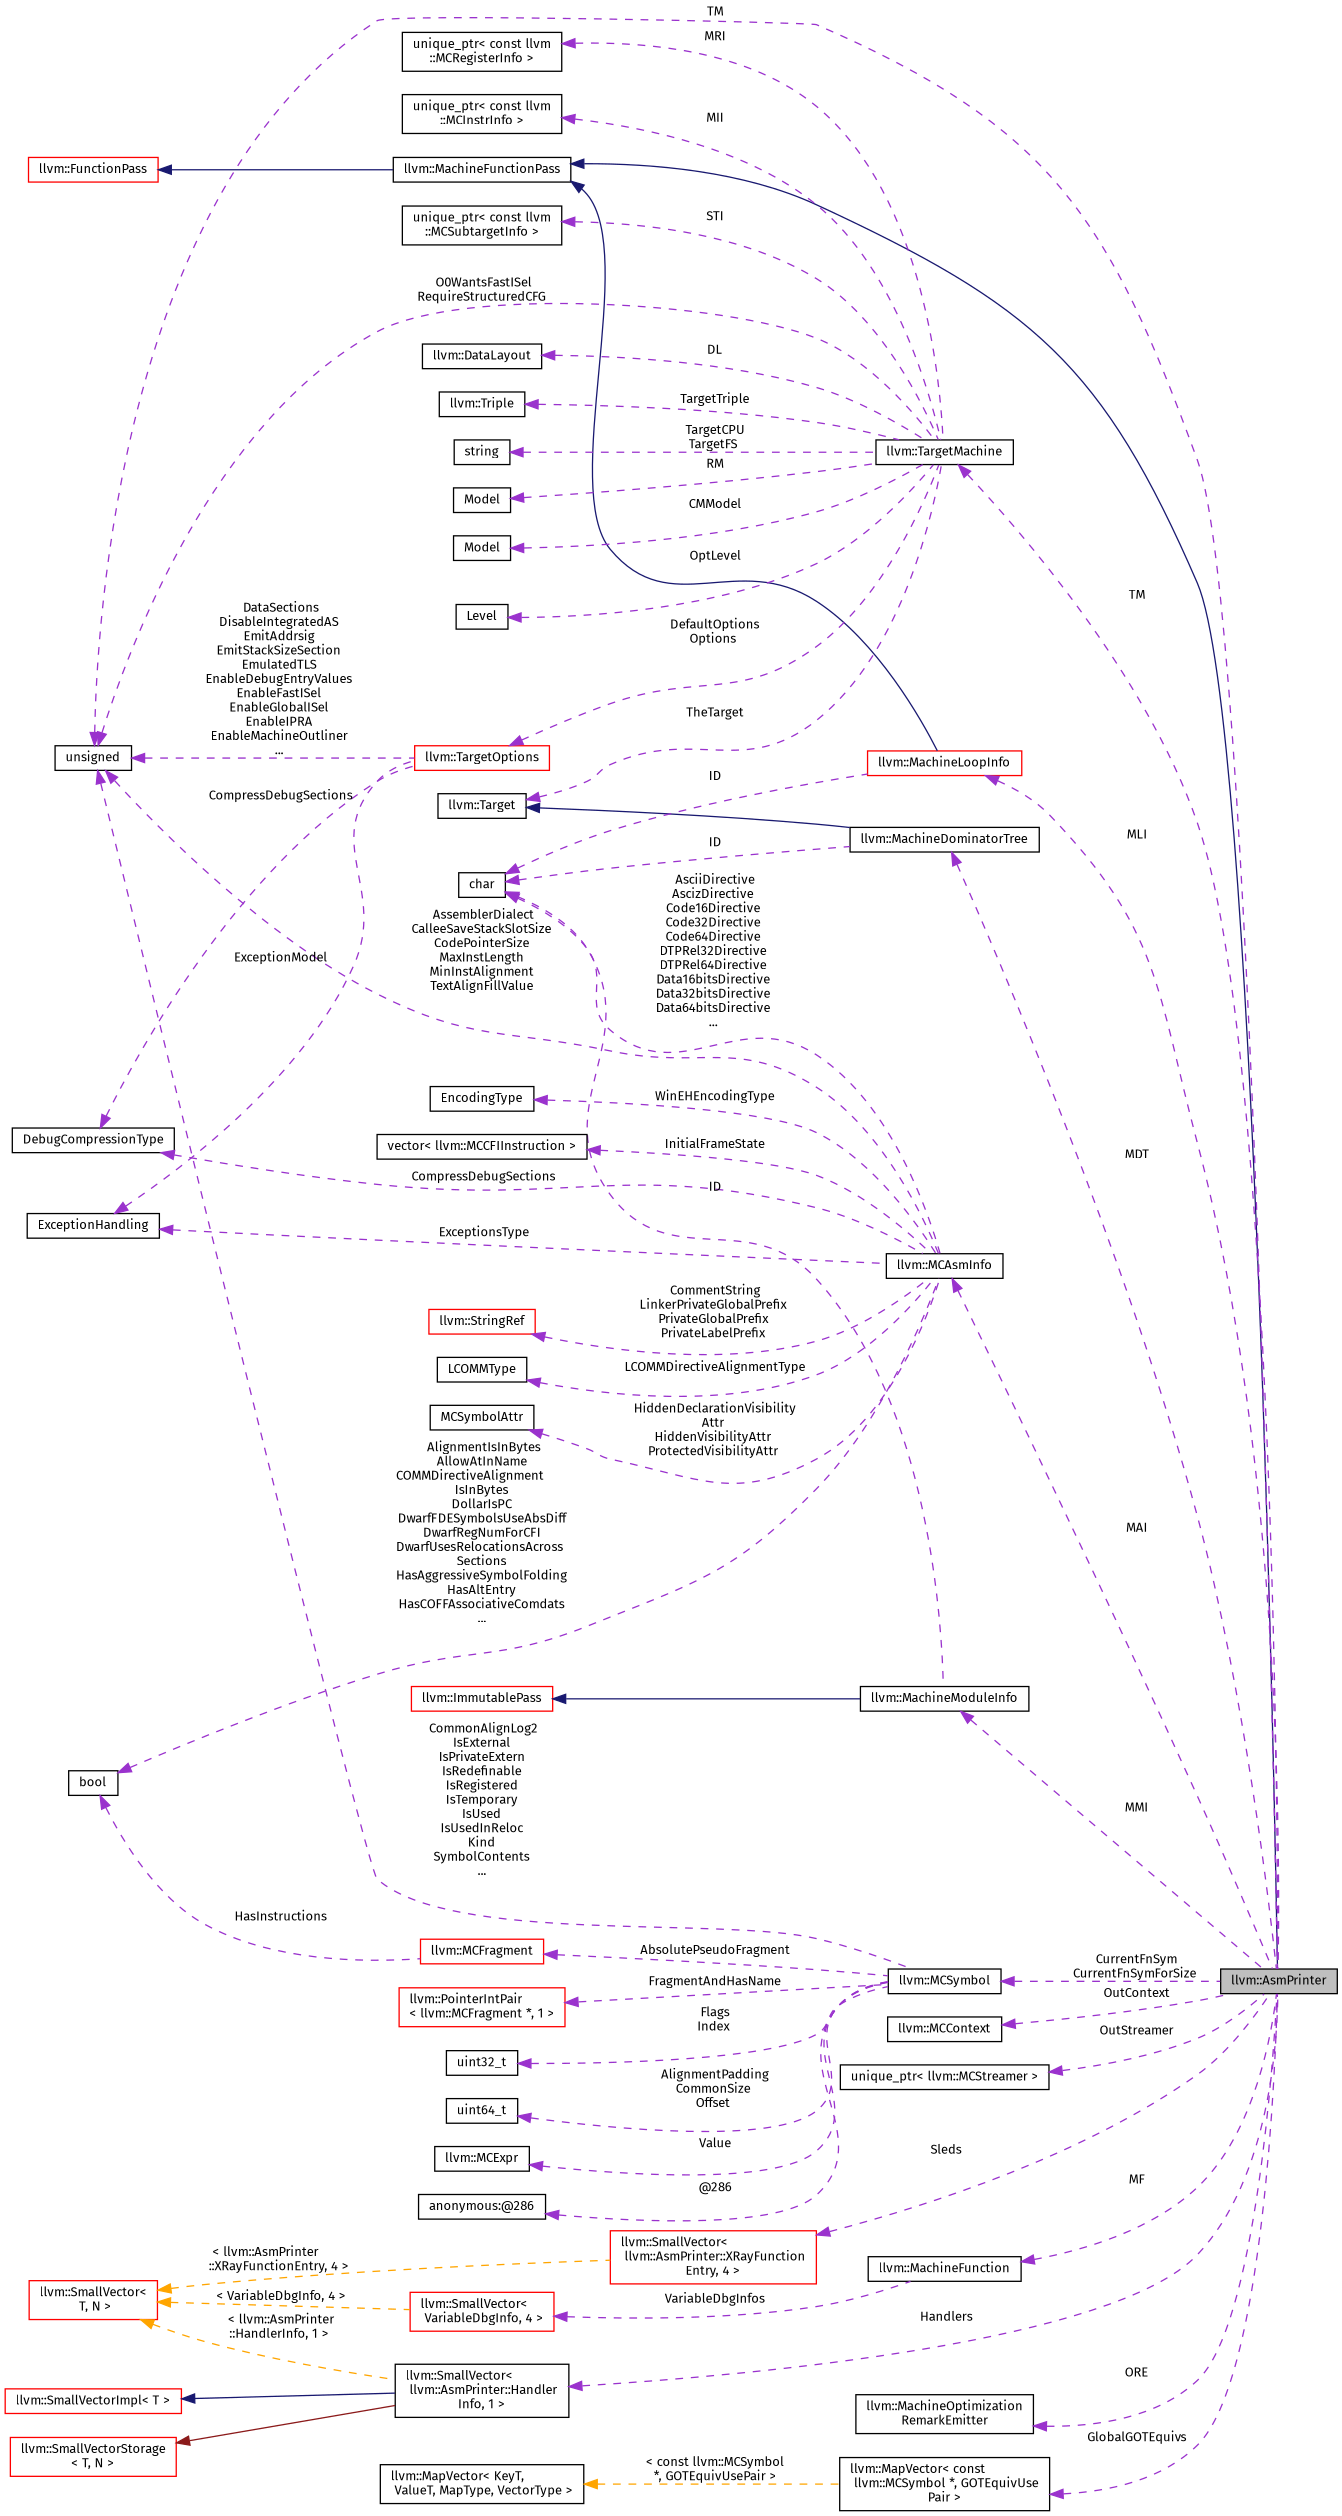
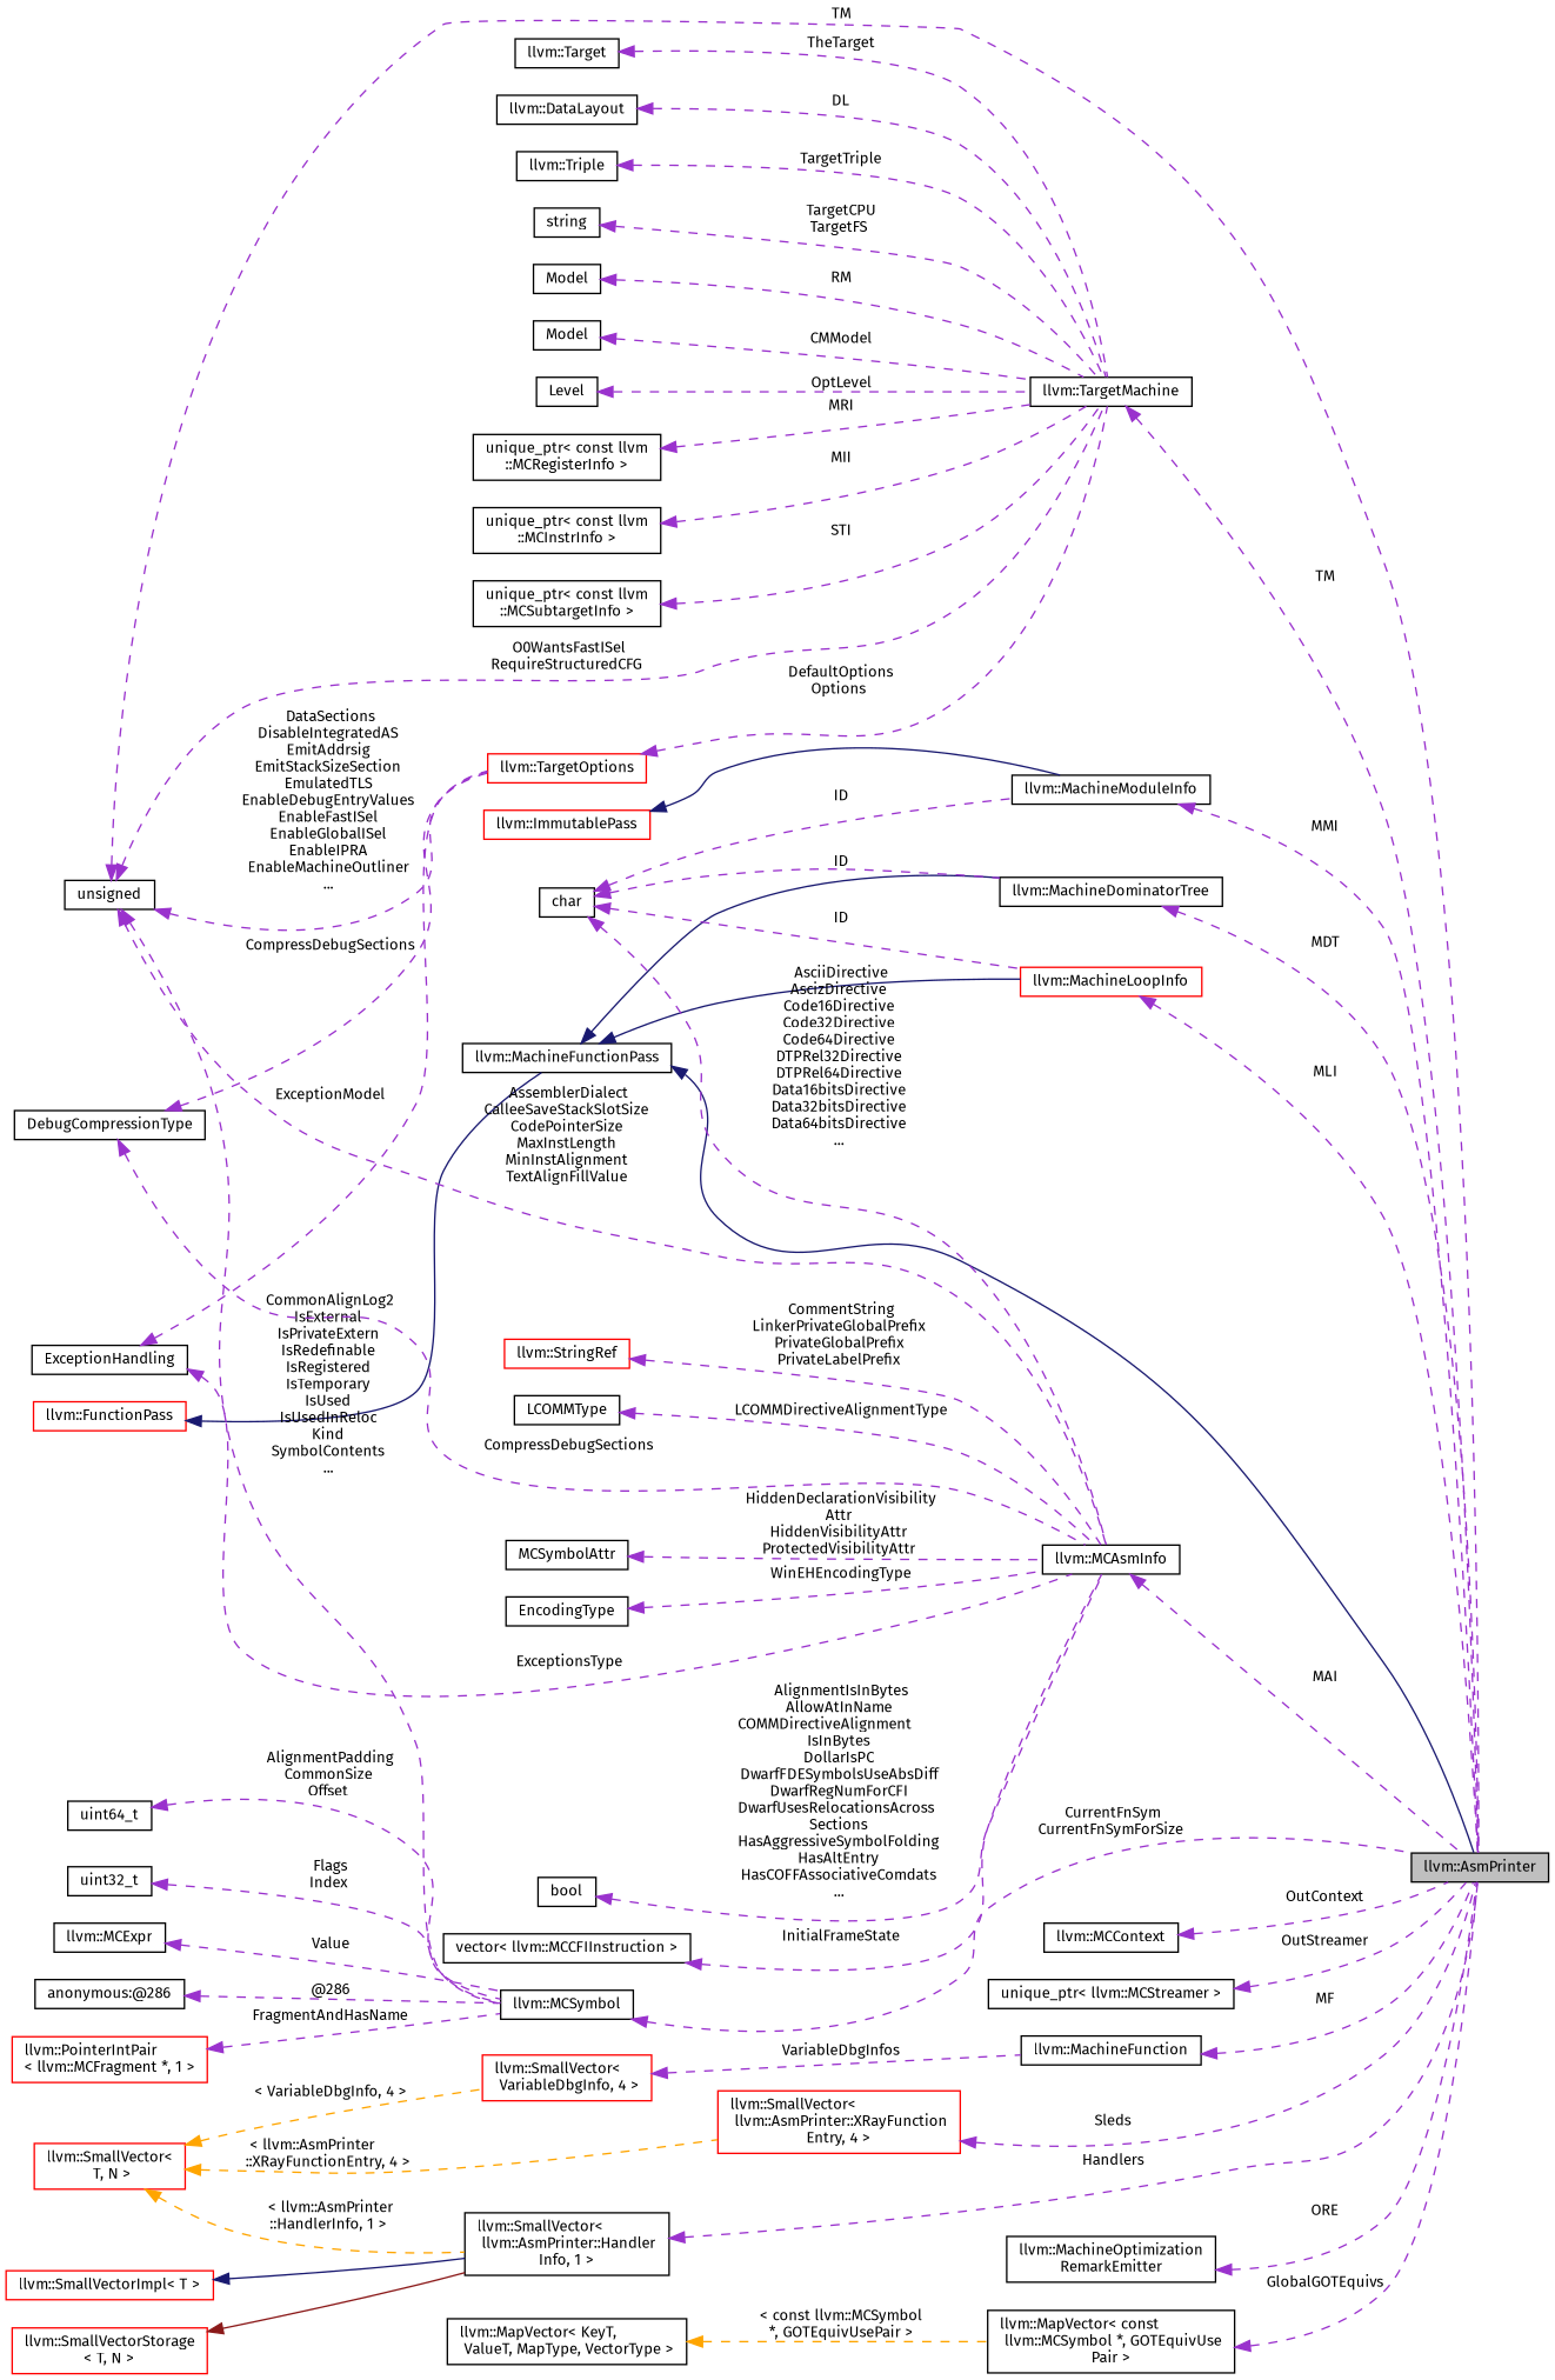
  digraph {
    fontname="Fira Sans"
    rankdir=LR
    node [color=black fontname="Fira Sans" fontsize=10 shape=box]
    edge [color=darkorchid3 dir=back fontname="Fira Sans" fontsize=10 labelfontname=Helvetica labelfontsize=10 style=dashed]
    n1 [fillcolor=grey75 fontcolor=black height=0.2 label="llvm::AsmPrinter" style=filled width=0.4]
    n2 [height=0.2 label="llvm::MachineFunctionPass" width=0.4]
    n3 [height=0.2 label="llvm::MachineDominatorTree" width=0.4]
    n4 [color=red height=0.2 label="llvm::MachineLoopInfo" width=0.4]
    n5 [color=red height=0.2 label="llvm::FunctionPass" width=0.4]
    n6 [height=0.2 label="llvm::TargetMachine" width=0.4]
    n7 [height=0.2 label="llvm::Target" width=0.4]
    n8 [height=0.2 label="llvm::DataLayout" width=0.4]
    n9 [height=0.2 label="llvm::Triple" width=0.4]
    n10 [height=0.2 label=string width=0.4]
    n11 [height=0.2 label=Model width=0.4]
    n12 [height=0.2 label=Model width=0.4]
    n13 [height=0.2 label=Level width=0.4]
    n14 [height=0.2 label="unique_ptr\< const llvm\l::MCRegisterInfo \>" width=0.4]
    n15 [height=0.2 label="unique_ptr\< const llvm\l::MCInstrInfo \>" width=0.4]
    n16 [height=0.2 label="unique_ptr\< const llvm\l::MCSubtargetInfo \>" width=0.4]
    n17 [height=0.2 label=unsigned width=0.4]
    n18 [color=red height=0.2 label="llvm::TargetOptions" width=0.4]
    n19 [height=0.2 label="llvm::MCAsmInfo" width=0.4]
    n20 [height=0.2 label="llvm::MCSymbol" width=0.4]
    n21 [height=0.2 label=DebugCompressionType width=0.4]
    n22 [height=0.2 label=ExceptionHandling width=0.4]
    n23 [height=0.2 label=bool width=0.4]
-   n24 [color=red height=0.2 label="llvm::MCFragment" width=0.4]
    n25 [height=0.2 label=char width=0.4]
    n26 [height=0.2 label="llvm::MachineModuleInfo" width=0.4]
    n27 [color=red height=0.2 label="llvm::StringRef" width=0.4]
    n28 [height=0.2 label=LCOMMType width=0.4]
    n29 [height=0.2 label=MCSymbolAttr width=0.4]
    n30 [height=0.2 label=EncodingType width=0.4]
    n31 [height=0.2 label="vector\< llvm::MCCFIInstruction \>" width=0.4]
    n32 [height=0.2 label="llvm::MCContext" width=0.4]
    n33 [height=0.2 label="unique_ptr\< llvm::MCStreamer \>" width=0.4]
    n34 [height=0.2 label="llvm::MachineFunction" width=0.4]
    n35 [color=red height=0.2 label="llvm::SmallVector\<\l VariableDbgInfo, 4 \>" width=0.4]
    n36 [color=red height=0.2 label="llvm::SmallVector\<\l T, N \>" width=0.4]
    n37 [height=0.2 label="llvm::SmallVector\<\l llvm::AsmPrinter::Handler\lInfo, 1 \>" width=0.4]
    n38 [color=red height=0.2 label="llvm::SmallVector\<\l llvm::AsmPrinter::XRayFunction\lEntry, 4 \>" width=0.4]
    n39 [color=red height=0.2 label="llvm::ImmutablePass" width=0.4]
    n40 [height=0.2 label="llvm::MachineOptimization\lRemarkEmitter" width=0.4]
    n41 [color=red height=0.2 label="llvm::PointerIntPair\l\< llvm::MCFragment *, 1 \>" width=0.4]
    n42 [height=0.2 label=uint32_t width=0.4]
    n43 [height=0.2 label=uint64_t width=0.4]
    n44 [height=0.2 label="llvm::MCExpr" width=0.4]
    n45 [height=0.2 label="anonymous:@286" width=0.4]
    n46 [height=0.2 label="llvm::MapVector\< const\l llvm::MCSymbol *, GOTEquivUse\lPair \>" width=0.4]
    n47 [height=0.2 label="llvm::MapVector\< KeyT,\l ValueT, MapType, VectorType \>" width=0.4]
    n48 [color=red height=0.2 label="llvm::SmallVectorImpl\< T \>" width=0.4]
    n49 [color=red height=0.2 label="llvm::SmallVectorStorage\l\< T, N \>" width=0.4]
    n2 -> n1 [color=midnightblue style=solid]
-   n7 -> n3 [color=midnightblue style=solid]
+   n2 -> n3 [color=midnightblue style=solid]
    n2 -> n4 [color=midnightblue style=solid]
    n3 -> n1 [label=" MDT"]
    n4 -> n1 [label=" MLI"]
    n5 -> n2 [color=midnightblue style=solid]
    n6 -> n1 [label=" TM"]
    n7 -> n6 [label=" TheTarget"]
    n8 -> n6 [label=" DL"]
    n9 -> n6 [label=" TargetTriple"]
    n10 -> n6 [label=" TargetCPU\nTargetFS"]
    n11 -> n6 [label=" RM"]
    n12 -> n6 [label=" CMModel"]
    n13 -> n6 [label=" OptLevel"]
    n14 -> n6 [label=" MRI"]
    n15 -> n6 [label=" MII"]
    n16 -> n6 [label=" STI"]
    n17 -> n1 [label=" TM"]
    n17 -> n6 [label=" O0WantsFastISel\nRequireStructuredCFG"]
    n17 -> n18 [label=" DataSections\nDisableIntegratedAS\nEmitAddrsig\nEmitStackSizeSection\nEmulatedTLS\nEnableDebugEntryValues\nEnableFastISel\nEnableGlobalISel\nEnableIPRA\nEnableMachineOutliner\n..."]
    n17 -> n19 [label=" AssemblerDialect\nCalleeSaveStackSlotSize\nCodePointerSize\nMaxInstLength\nMinInstAlignment\nTextAlignFillValue"]
    n17 -> n20 [label=" CommonAlignLog2\nIsExternal\nIsPrivateExtern\nIsRedefinable\nIsRegistered\nIsTemporary\nIsUsed\nIsUsedInReloc\nKind\nSymbolContents\n..."]
    n18 -> n6 [label=" DefaultOptions\nOptions"]
    n19 -> n1 [label=" MAI"]
    n20 -> n1 [label=" CurrentFnSym\nCurrentFnSymForSize"]
    n21 -> n18 [label=" CompressDebugSections"]
    n21 -> n19 [label=" CompressDebugSections"]
    n22 -> n18 [label=" ExceptionModel"]
    n22 -> n19 [label=" ExceptionsType"]
    n23 -> n19 [label=" AlignmentIsInBytes\nAllowAtInName\nCOMMDirectiveAlignment\lIsInBytes\nDollarIsPC\nDwarfFDESymbolsUseAbsDiff\nDwarfRegNumForCFI\nDwarfUsesRelocationsAcross\lSections\nHasAggressiveSymbolFolding\nHasAltEntry\nHasCOFFAssociativeComdats\n..."]
-   n23 -> n24 [label=" HasInstructions"]
-   n24 -> n20 [label=" AbsolutePseudoFragment"]
    n25 -> n3 [label=" ID"]
    n25 -> n4 [label=" ID"]
    n25 -> n19 [label=" AsciiDirective\nAscizDirective\nCode16Directive\nCode32Directive\nCode64Directive\nDTPRel32Directive\nDTPRel64Directive\nData16bitsDirective\nData32bitsDirective\nData64bitsDirective\n..."]
    n25 -> n26 [label=" ID"]
    n26 -> n1 [label=" MMI"]
    n27 -> n19 [label=" CommentString\nLinkerPrivateGlobalPrefix\nPrivateGlobalPrefix\nPrivateLabelPrefix"]
    n28 -> n19 [label=" LCOMMDirectiveAlignmentType"]
    n29 -> n19 [label=" HiddenDeclarationVisibility\lAttr\nHiddenVisibilityAttr\nProtectedVisibilityAttr"]
    n30 -> n19 [label=" WinEHEncodingType"]
    n31 -> n19 [label=" InitialFrameState"]
    n32 -> n1 [label=" OutContext"]
    n33 -> n1 [label=" OutStreamer"]
    n34 -> n1 [label=" MF"]
    n35 -> n34 [label=" VariableDbgInfos"]
    n36 -> n35 [color=orange label=" \< VariableDbgInfo, 4 \>"]
    n36 -> n37 [color=orange label=" \< llvm::AsmPrinter\l::HandlerInfo, 1 \>"]
    n36 -> n38 [color=orange label=" \< llvm::AsmPrinter\l::XRayFunctionEntry, 4 \>"]
    n37 -> n1 [label=" Handlers"]
    n38 -> n1 [label=" Sleds"]
    n39 -> n26 [color=midnightblue style=solid]
    n40 -> n1 [label=" ORE"]
    n41 -> n20 [label=" FragmentAndHasName"]
    n42 -> n20 [label=" Flags\nIndex"]
    n43 -> n20 [label=" AlignmentPadding\nCommonSize\nOffset"]
    n44 -> n20 [label=" Value"]
    n45 -> n20 [label=" @286"]
    n46 -> n1 [label=" GlobalGOTEquivs"]
    n47 -> n46 [color=orange label=" \< const llvm::MCSymbol\l *, GOTEquivUsePair \>"]
    n48 -> n37 [color=midnightblue style=solid]
    n49 -> n37 [color=firebrick4 style=solid]
  }
